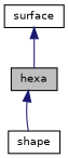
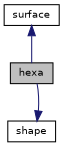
  digraph {
    node [color=black fillcolor=white fontname=Helvetica fontsize=10 shape=record style=filled]
    edge [color=midnightblue dir=back fontname=Helvetica fontsize=10 labelfontname=Helvetica labelfontsize=10 style=solid]
    n1 [fillcolor=grey75 fontcolor=black height=0.2 label=hexa width=0.4]
    n2 [height=0.2 label=shape width=0.4]
    n3 [height=0.2 label=surface width=0.4]
-   n1 -> n2
+   n2 -> n1
    n3 -> n1
  }
